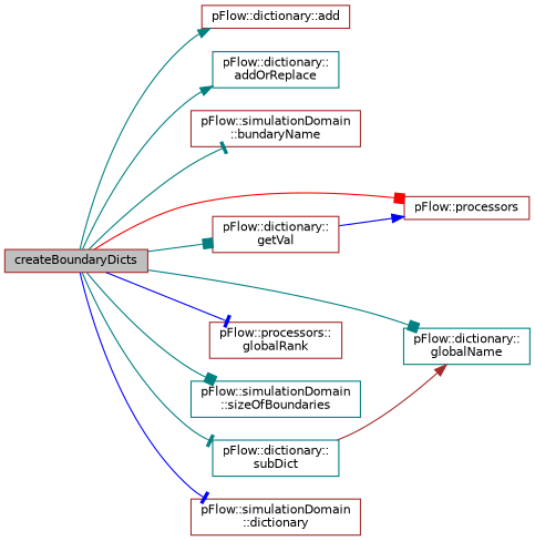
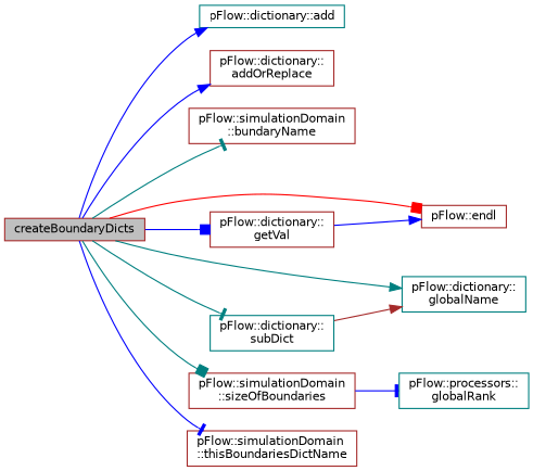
  digraph {
    rankdir=LR
    node [color=brown fillcolor=white fontname=Helvetica fontsize=10 shape=record style=filled]
    edge [arrowhead=normal color=blue fontname=Helvetica fontsize=10 labelfontname=Helvetica labelfontsize=10 style=solid]
    n1 [fillcolor=grey75 fontcolor=black height=0.2 label=createBoundaryDicts width=0.4]
-   n2 [height=0.2 label="pFlow::dictionary::add" width=0.4]
-   n3 [color=teal height=0.2 label="pFlow::dictionary::\laddOrReplace" width=0.4]
+   n2 [color=teal height=0.2 label="pFlow::dictionary::add" width=0.4]
+   n3 [height=0.2 label="pFlow::dictionary::\laddOrReplace" width=0.4]
    n4 [height=0.2 label="pFlow::simulationDomain\l::bundaryName" width=0.4]
-   n5 [height=0.2 label="pFlow::processors" width=0.4]
+   n5 [height=0.2 label="pFlow::endl" width=0.4]
    n6 [height=0.2 label="pFlow::dictionary::\lgetVal" width=0.4]
    n7 [color=teal height=0.2 label="pFlow::dictionary::\lglobalName" width=0.4]
-   n8 [height=0.2 label="pFlow::processors::\lglobalRank" width=0.4]
-   n9 [color=teal height=0.2 label="pFlow::simulationDomain\l::sizeOfBoundaries" width=0.4]
+   n8 [color=teal height=0.2 label="pFlow::processors::\lglobalRank" width=0.4]
+   n9 [height=0.2 label="pFlow::simulationDomain\l::sizeOfBoundaries" width=0.4]
    n10 [color=teal height=0.2 label="pFlow::dictionary::\lsubDict" width=0.4]
-   n11 [height=0.2 label="pFlow::simulationDomain\l::dictionary" width=0.4]
-   n1 -> n2 [color=teal]
-   n1 -> n3 [color=teal]
+   n11 [height=0.2 label="pFlow::simulationDomain\l::thisBoundariesDictName" width=0.4]
+   n1 -> n2
+   n1 -> n3
    n1 -> n4 [arrowhead=tee color=teal]
    n1 -> n5 [arrowhead=box color=red]
-   n1 -> n6 [arrowhead=box color=teal]
-   n1 -> n7 [arrowhead=box color=teal]
-   n1 -> n8 [arrowhead=tee]
+   n1 -> n6 [arrowhead=box]
+   n1 -> n7 [color=teal]
+   n9 -> n8 [arrowhead=tee]
    n1 -> n9 [arrowhead=box color=teal]
    n1 -> n10 [arrowhead=tee color=teal]
    n1 -> n11 [arrowhead=tee]
    n6 -> n5
    n10 -> n7 [color=brown]
  }
